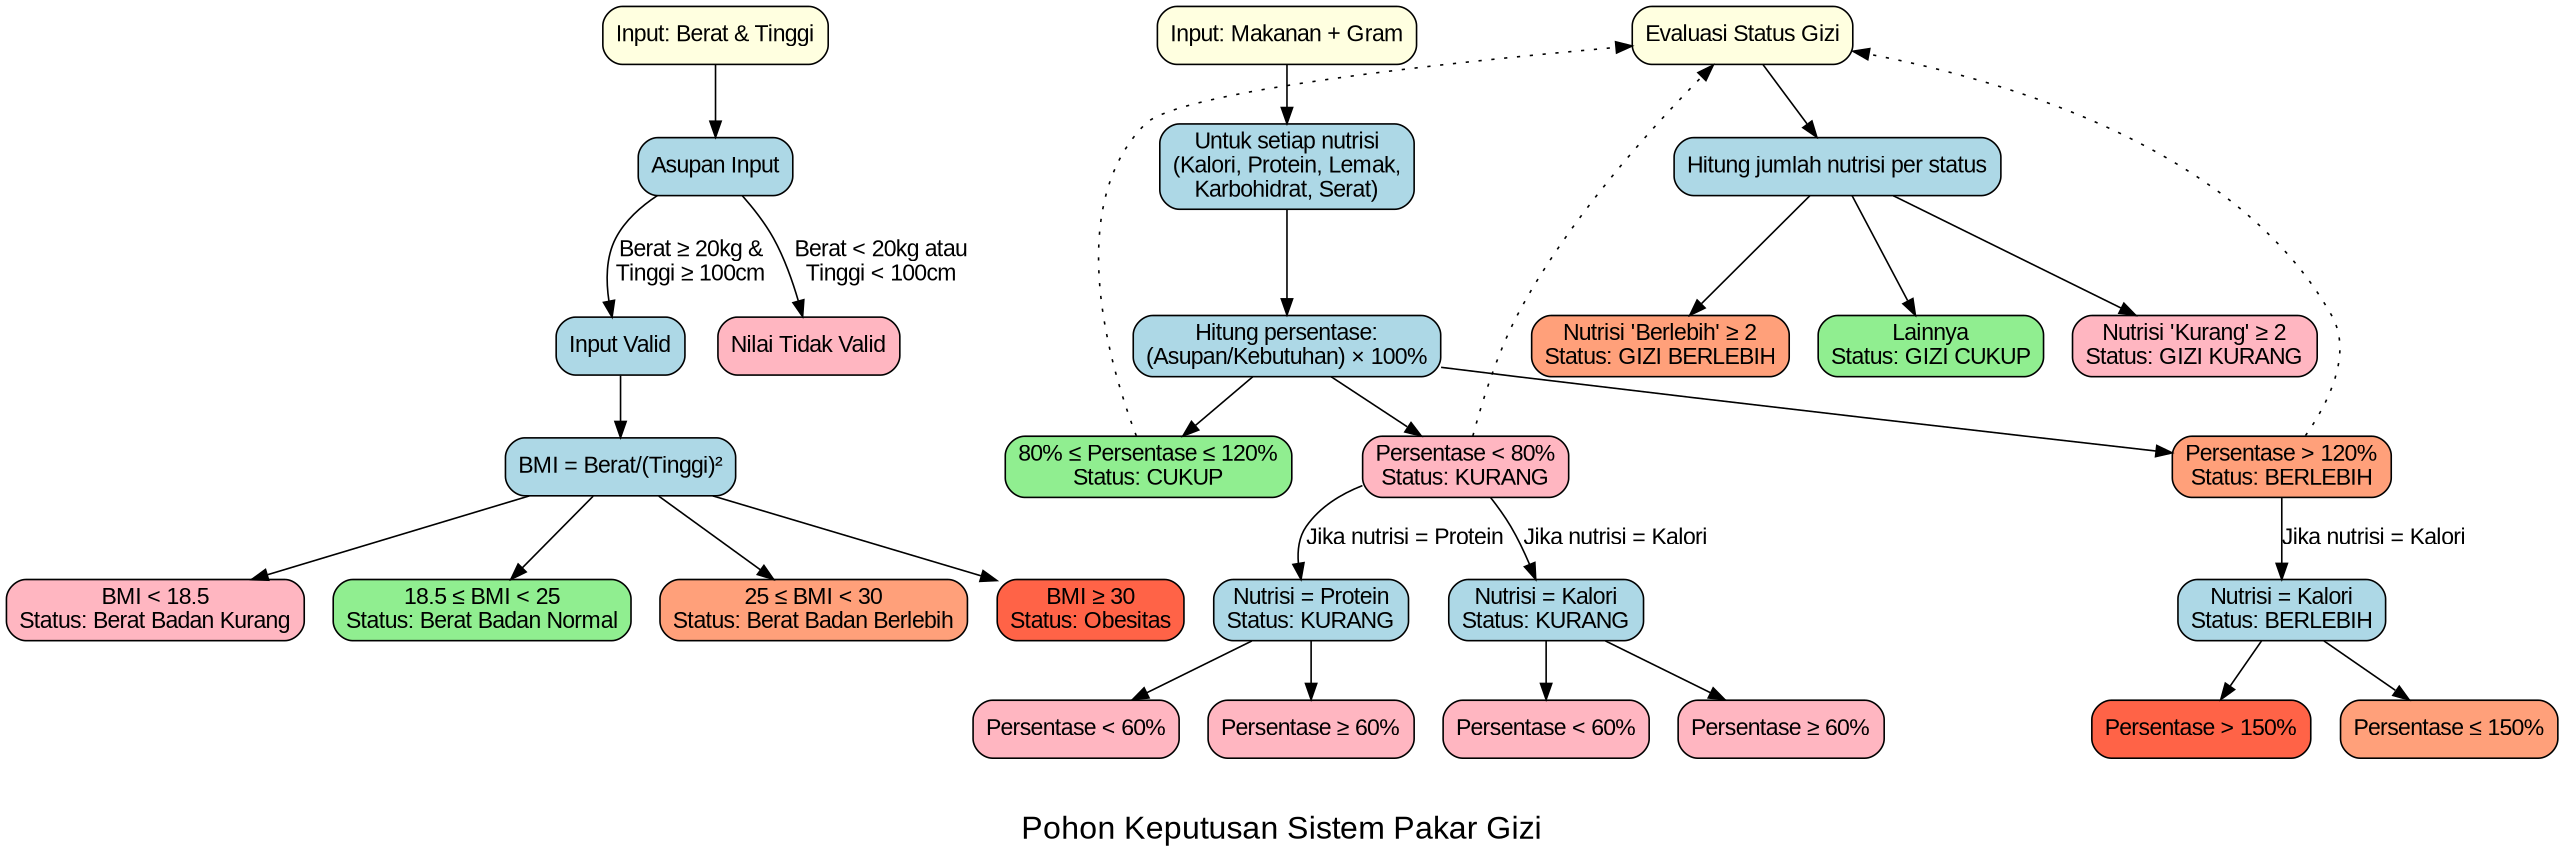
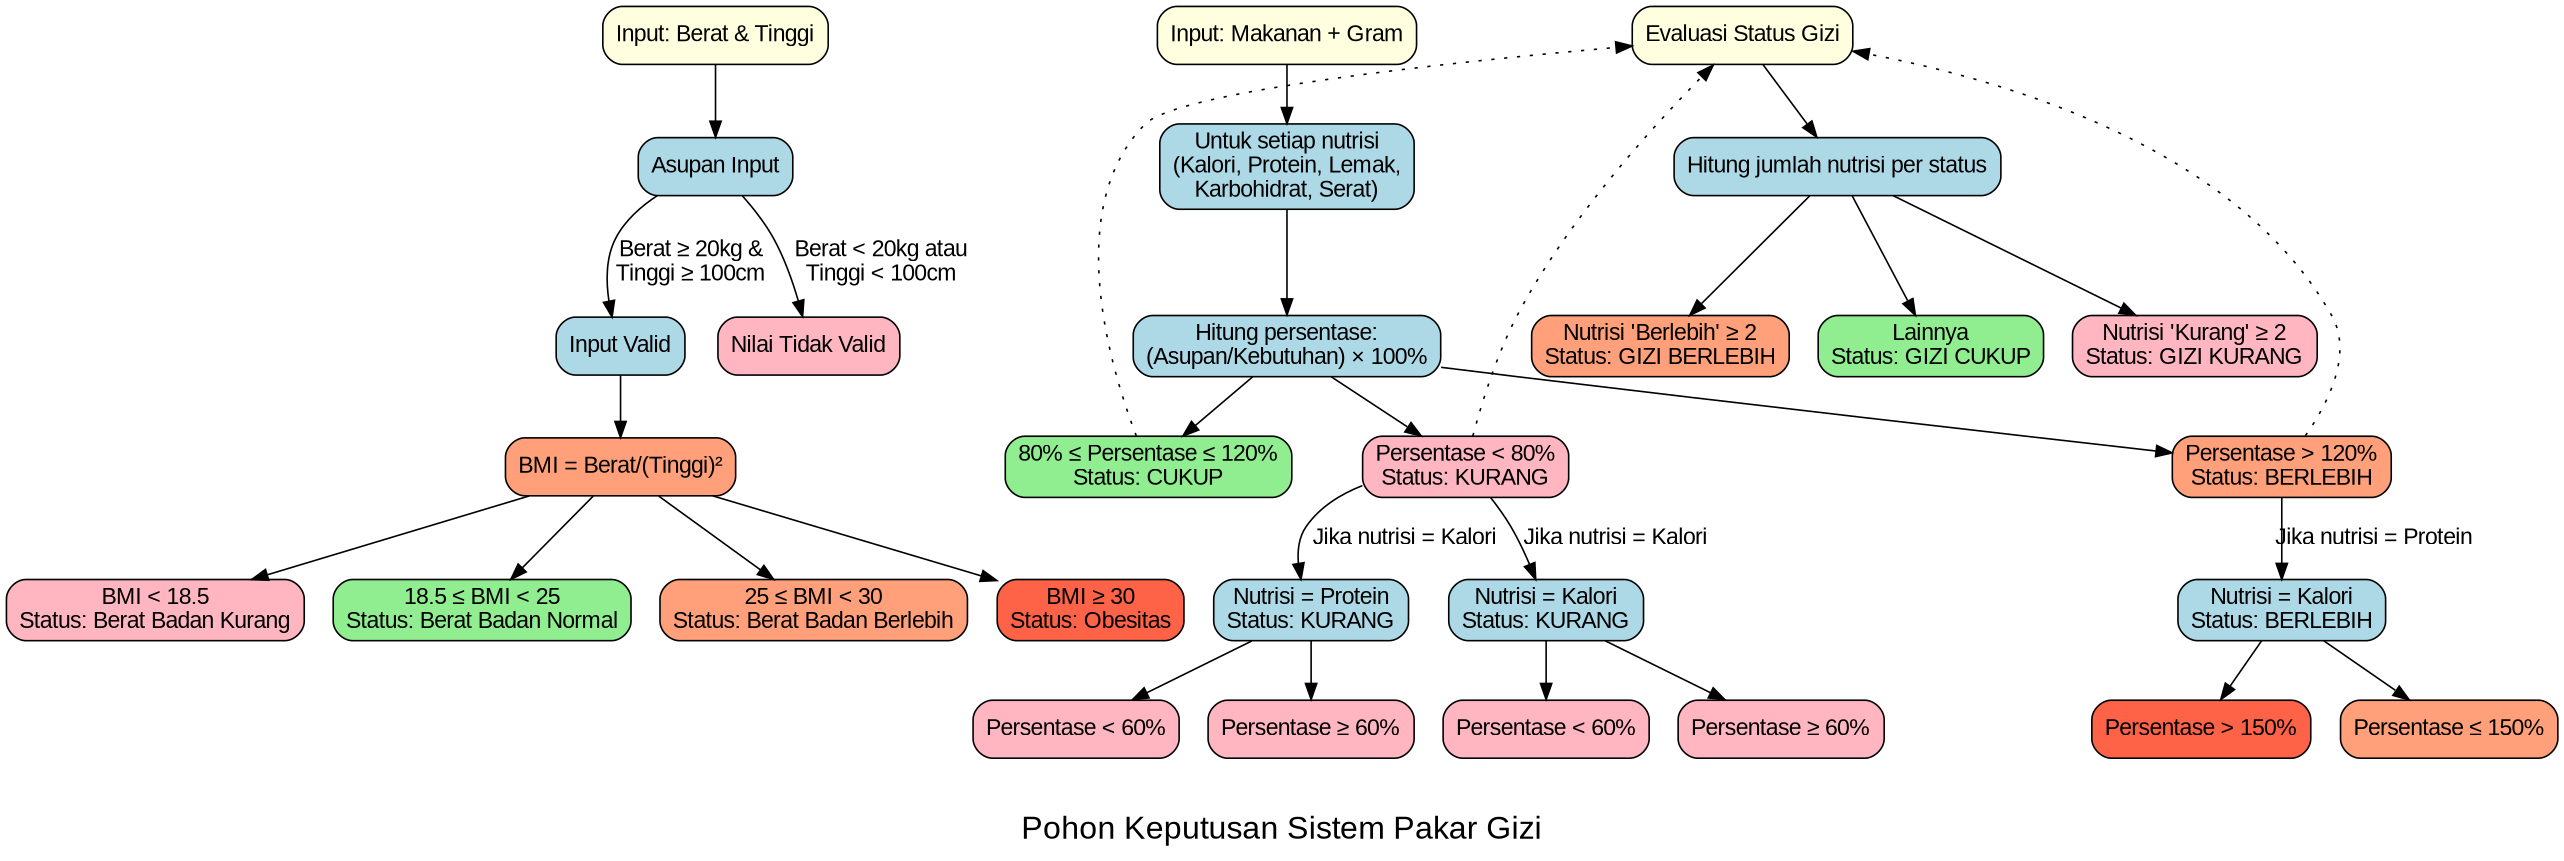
  digraph {
    fontname=Arial
    fontsize=20
    label="Pohon Keputusan Sistem Pakar Gizi"
    node [fillcolor=lightblue fontname=Arial shape=box style="rounded,filled"]
    edge [fontname=Arial]
    n1 [fillcolor=lightyellow label="Input: Berat & Tinggi"]
    n2 [fillcolor=lightyellow label="Input: Makanan + Gram"]
    n3 [fillcolor=lightyellow label="Evaluasi Status Gizi"]
    n4 [label="Asupan Input"]
    n5 [label="Untuk setiap nutrisi\n(Kalori, Protein, Lemak,\nKarbohidrat, Serat)"]
    n6 [label="Hitung jumlah nutrisi per status"]
    n7 [label="Input Valid"]
    n8 [fillcolor=lightpink label="Nilai Tidak Valid"]
    n9 [label="Hitung persentase:\n(Asupan/Kebutuhan) × 100%"]
-   n10 [label="BMI = Berat/(Tinggi)²"]
+   n10 [fillcolor=lightsalmon label="BMI = Berat/(Tinggi)²"]
    n11 [fillcolor=lightpink label="Persentase < 80%\nStatus: KURANG"]
    n12 [fillcolor=lightgreen label="80% ≤ Persentase ≤ 120%\nStatus: CUKUP"]
    n13 [fillcolor=lightsalmon label="Persentase > 120%\nStatus: BERLEBIH"]
    n14 [fillcolor=lightpink label="BMI < 18.5\nStatus: Berat Badan Kurang"]
    n15 [fillcolor=lightgreen label="18.5 ≤ BMI < 25\nStatus: Berat Badan Normal"]
    n16 [fillcolor=lightsalmon label="25 ≤ BMI < 30\nStatus: Berat Badan Berlebih"]
    n17 [fillcolor=tomato label="BMI ≥ 30\nStatus: Obesitas"]
    n18 [label="Nutrisi = Kalori\nStatus: KURANG"]
    n19 [label="Nutrisi = Kalori\nStatus: BERLEBIH"]
    n20 [label="Nutrisi = Protein\nStatus: KURANG"]
    n21 [fillcolor=lightpink label="Nutrisi 'Kurang' ≥ 2\nStatus: GIZI KURANG"]
    n22 [fillcolor=lightsalmon label="Nutrisi 'Berlebih' ≥ 2\nStatus: GIZI BERLEBIH"]
    n23 [fillcolor=lightgreen label="Lainnya\nStatus: GIZI CUKUP"]
    n24 [fillcolor=lightpink label="Persentase < 60%"]
    n25 [fillcolor=lightpink label="Persentase ≥ 60%"]
    n26 [fillcolor=tomato label="Persentase > 150%"]
    n27 [fillcolor=lightsalmon label="Persentase ≤ 150%"]
    n28 [fillcolor=lightpink label="Persentase < 60%"]
    n29 [fillcolor=lightpink label="Persentase ≥ 60%"]
    subgraph sub_1 {
      rank=same
      n1
      n2
      n3
    }
    subgraph sub_2 {
      rank=same
      n4
      n5
      n6
    }
    subgraph sub_3 {
      rank=same
      n7
      n8
      n9
    }
    subgraph sub_4 {
      rank=same
      n10
      n11
      n12
      n13
    }
    subgraph sub_5 {
      rank=same
      n14
      n15
      n16
      n17
    }
    subgraph sub_6 {
      rank=same
      n18
      n19
      n20
    }
    subgraph sub_7 {
      rank=same
      n21
      n22
      n23
    }
    n1 -> n4
    n2 -> n5
    n3 -> n6
    n4 -> n7 [label="Berat ≥ 20kg &\nTinggi ≥ 100cm"]
    n4 -> n8 [label="Berat < 20kg atau\nTinggi < 100cm"]
    n5 -> n9
    n6 -> n21
    n6 -> n22
    n6 -> n23
    n7 -> n10
    n9 -> n11
    n9 -> n12
    n9 -> n13
    n10 -> n14
    n10 -> n15
    n10 -> n16
    n10 -> n17
    n11 -> n3 [style=dotted]
    n11 -> n18 [label="Jika nutrisi = Kalori"]
-   n11 -> n20 [label="Jika nutrisi = Protein"]
+   n11 -> n20 [label="Jika nutrisi = Kalori"]
    n12 -> n3 [style=dotted]
    n13 -> n3 [style=dotted]
-   n13 -> n19 [label="Jika nutrisi = Kalori"]
+   n13 -> n19 [label="Jika nutrisi = Protein"]
    n18 -> n24
    n18 -> n25
    n19 -> n26
    n19 -> n27
    n20 -> n28
    n20 -> n29
  }
